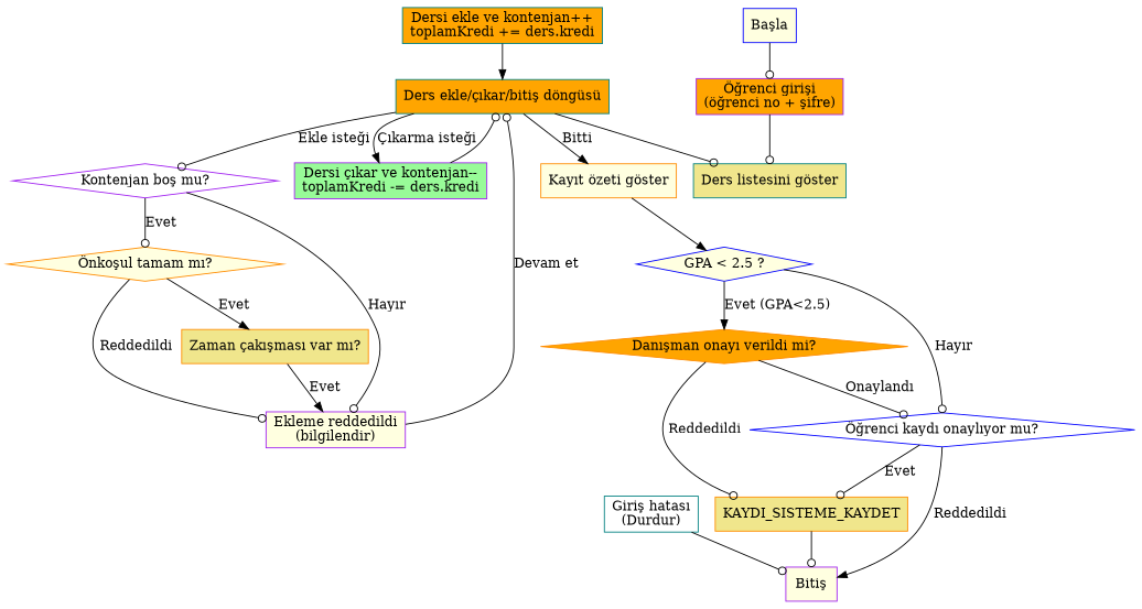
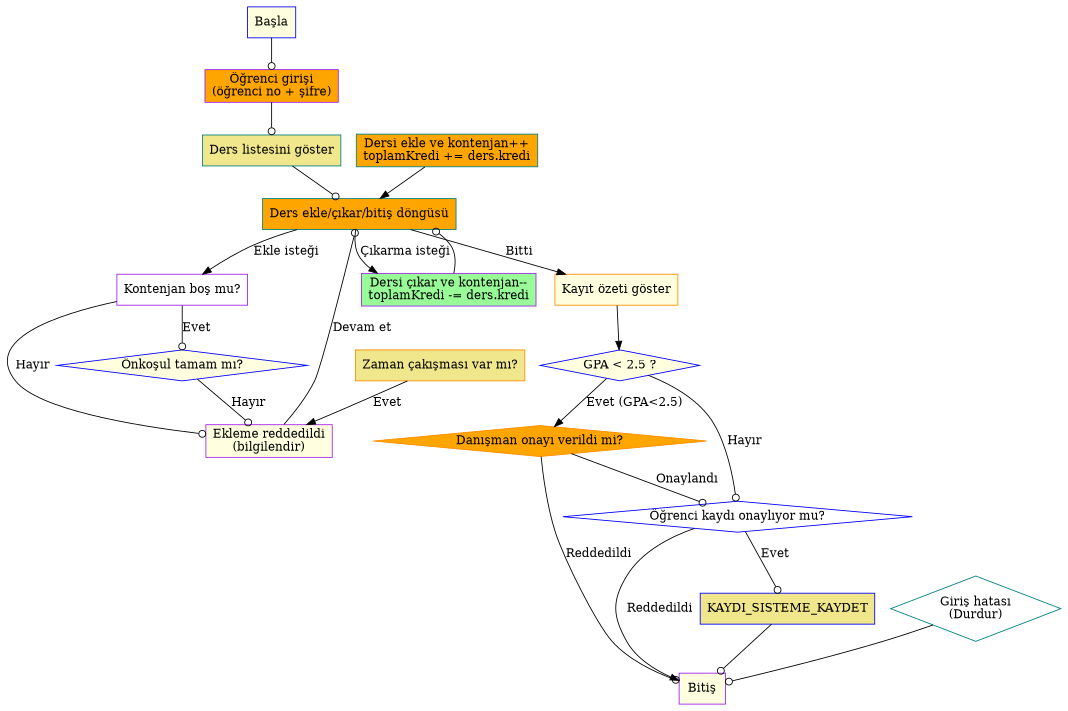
  digraph {
    rankdir=TB
    node [color=blue fillcolor=lightyellow shape=box style=filled]
    edge [arrowhead=odot]
    n1 [label="Başla"]
    n2 [color=purple fillcolor=orange label="Öğrenci girişi\n(öğrenci no + şifre)"]
    n3 [color=teal fillcolor=khaki label="Ders listesini göster"]
    n4 [color=teal fillcolor=orange label="Ders ekle/çıkar/bitiş döngüsü"]
-   n5 [color=purple fillcolor=white label="Kontenjan boş mu?" shape=diamond]
+   n5 [color=purple fillcolor=white label="Kontenjan boş mu?"]
    n6 [color=purple fillcolor=palegreen label="Dersi çıkar ve kontenjan--\ntoplamKredi -= ders.kredi"]
    n7 [color=darkorange label="Kayıt özeti göster"]
-   n8 [color=darkorange label="Önkoşul tamam mı?" shape=diamond]
+   n8 [label="Önkoşul tamam mı?" shape=diamond]
    n9 [color=purple label="Ekleme reddedildi\n(bilgilendir)"]
    n10 [label="GPA < 2.5 ?" shape=diamond]
    n11 [color=darkorange fillcolor=khaki label="Zaman çakışması var mı?"]
    n12 [color=teal fillcolor=orange label="Dersi ekle ve kontenjan++\ntoplamKredi += ders.kredi"]
    n13 [color=darkorange fillcolor=orange label="Danışman onayı verildi mi?" shape=diamond]
    n14 [fillcolor=white label="Öğrenci kaydı onaylıyor mu?" shape=diamond]
    n15 [color=purple label="Bitiş"]
-   n16 [color=darkorange fillcolor=khaki label=KAYDI_SISTEME_KAYDET]
-   n17 [color=teal fillcolor=white label="Giriş hatası\n(Durdur)"]
+   n16 [fillcolor=khaki label=KAYDI_SISTEME_KAYDET]
+   n17 [color=teal fillcolor=white label="Giriş hatası\n(Durdur)" shape=diamond]
    n1 -> n2
    n2 -> n3
-   n4 -> n3
-   n4 -> n5 [label="Ekle isteği"]
+   n3 -> n4
+   n4 -> n5 [arrowhead=normal label="Ekle isteği"]
    n4 -> n6 [arrowhead=normal label="Çıkarma isteği"]
    n4 -> n7 [arrowhead=normal label=Bitti]
    n5 -> n8 [label=Evet]
    n5 -> n9 [label="Hayır"]
    n6 -> n4
    n7 -> n10 [arrowhead=normal]
-   n8 -> n9 [label=Reddedildi]
-   n8 -> n11 [arrowhead=normal label=Evet]
+   n8 -> n9 [label="Hayır"]
    n9 -> n4 [label="Devam et"]
    n10 -> n13 [arrowhead=normal label="Evet (GPA<2.5)"]
    n10 -> n14 [label="Hayır"]
    n11 -> n9 [arrowhead=normal label=Evet]
    n12 -> n4 [arrowhead=normal]
    n13 -> n14 [label="Onaylandı"]
-   n13 -> n16 [label=Reddedildi]
+   n13 -> n15 [label=Reddedildi]
    n14 -> n15 [arrowhead=normal label=Reddedildi]
    n14 -> n16 [label=Evet]
    n16 -> n15
    n17 -> n15
  }
